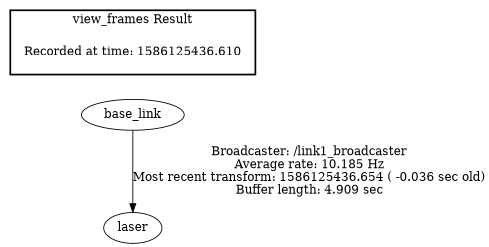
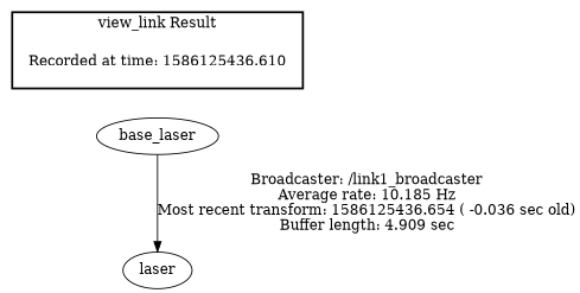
  digraph {
    n1 [label="Recorded at time: 1586125436.610" shape=plaintext]
-   base_link
+   base_link [label=base_laser]
    laser
    subgraph cluster_1 {
      color=black
-     label="view_frames Result"
+     label="view_link Result"
      style=bold
      n1
    }
    n1 -> base_link [style=invis]
    base_link -> laser [label="Broadcaster: /link1_broadcaster\nAverage rate: 10.185 Hz\nMost recent transform: 1586125436.654 ( -0.036 sec old)\nBuffer length: 4.909 sec\n"]
  }
